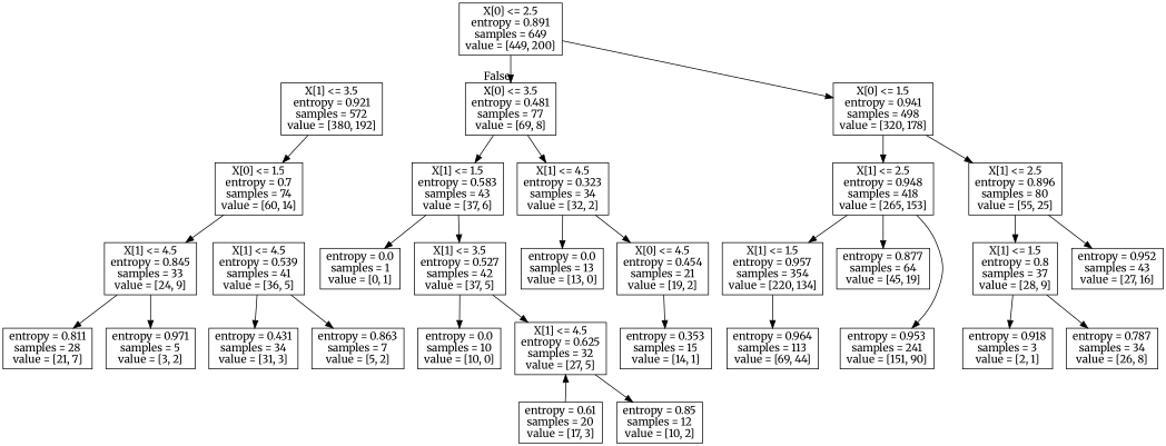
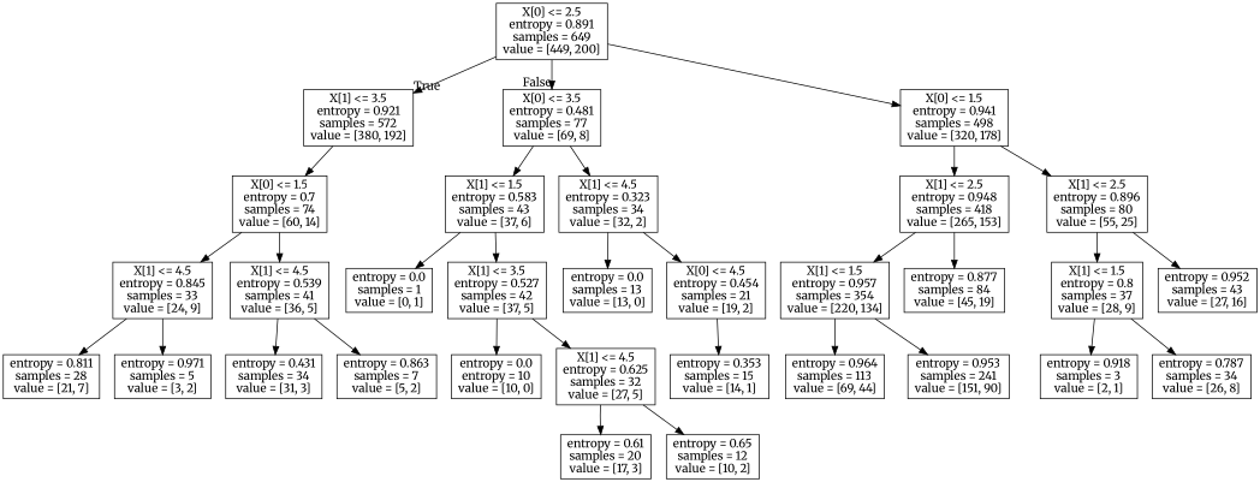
  digraph {
    fontname=Merriweather
    node [fontname=Merriweather shape=box]
    edge [fontname=Merriweather]
    n1 [label="X[0] <= 2.5\nentropy = 0.891\nsamples = 649\nvalue = [449, 200]"]
    n2 [label="X[1] <= 3.5\nentropy = 0.921\nsamples = 572\nvalue = [380, 192]"]
    n3 [label="X[0] <= 3.5\nentropy = 0.481\nsamples = 77\nvalue = [69, 8]"]
    n4 [label="X[0] <= 1.5\nentropy = 0.941\nsamples = 498\nvalue = [320, 178]"]
    n5 [label="X[0] <= 1.5\nentropy = 0.7\nsamples = 74\nvalue = [60, 14]"]
    n6 [label="X[1] <= 1.5\nentropy = 0.583\nsamples = 43\nvalue = [37, 6]"]
    n7 [label="X[1] <= 4.5\nentropy = 0.323\nsamples = 34\nvalue = [32, 2]"]
    n8 [label="X[1] <= 2.5\nentropy = 0.948\nsamples = 418\nvalue = [265, 153]"]
    n9 [label="X[1] <= 2.5\nentropy = 0.896\nsamples = 80\nvalue = [55, 25]"]
    n10 [label="X[1] <= 4.5\nentropy = 0.845\nsamples = 33\nvalue = [24, 9]"]
    n11 [label="X[1] <= 4.5\nentropy = 0.539\nsamples = 41\nvalue = [36, 5]"]
    n12 [label="X[1] <= 1.5\nentropy = 0.957\nsamples = 354\nvalue = [220, 134]"]
-   n13 [label="entropy = 0.877\nsamples = 64\nvalue = [45, 19]"]
+   n13 [label="entropy = 0.877\nsamples = 84\nvalue = [45, 19]"]
    n14 [label="X[1] <= 1.5\nentropy = 0.8\nsamples = 37\nvalue = [28, 9]"]
    n15 [label="entropy = 0.952\nsamples = 43\nvalue = [27, 16]"]
    n16 [label="entropy = 0.953\nsamples = 241\nvalue = [151, 90]"]
    n17 [label="entropy = 0.964\nsamples = 113\nvalue = [69, 44]"]
    n18 [label="entropy = 0.918\nsamples = 3\nvalue = [2, 1]"]
    n19 [label="entropy = 0.787\nsamples = 34\nvalue = [26, 8]"]
    n20 [label="entropy = 0.811\nsamples = 28\nvalue = [21, 7]"]
    n21 [label="entropy = 0.971\nsamples = 5\nvalue = [3, 2]"]
    n22 [label="entropy = 0.431\nsamples = 34\nvalue = [31, 3]"]
    n23 [label="entropy = 0.863\nsamples = 7\nvalue = [5, 2]"]
    n24 [label="entropy = 0.0\nsamples = 1\nvalue = [0, 1]"]
    n25 [label="X[1] <= 3.5\nentropy = 0.527\nsamples = 42\nvalue = [37, 5]"]
    n26 [label="entropy = 0.0\nsamples = 13\nvalue = [13, 0]"]
    n27 [label="X[0] <= 4.5\nentropy = 0.454\nsamples = 21\nvalue = [19, 2]"]
-   n28 [label="entropy = 0.0\nsamples = 10\nvalue = [10, 0]"]
+   n28 [label="entropy = 0.0\nentropy = 10\nvalue = [10, 0]"]
    n29 [label="X[1] <= 4.5\nentropy = 0.625\nsamples = 32\nvalue = [27, 5]"]
    n30 [label="entropy = 0.61\nsamples = 20\nvalue = [17, 3]"]
-   n31 [label="entropy = 0.85\nsamples = 12\nvalue = [10, 2]"]
+   n31 [label="entropy = 0.65\nsamples = 12\nvalue = [10, 2]"]
    n32 [label="entropy = 0.353\nsamples = 15\nvalue = [14, 1]"]
+   n1 -> n2 [headlabel=True labelangle=45 labeldistance=2.5]
    n1 -> n3 [headlabel=False labelangle=-45 labeldistance=2.5]
    n1 -> n4
    n2 -> n5
    n3 -> n6
    n3 -> n7
    n4 -> n8
    n4 -> n9
    n5 -> n10
+   n5 -> n11
    n6 -> n24
    n6 -> n25
    n7 -> n26
    n7 -> n27
    n8 -> n12
    n8 -> n13
    n9 -> n14
    n9 -> n15
    n10 -> n20
    n10 -> n21
    n11 -> n22
    n11 -> n23
-   n8 -> n16
+   n12 -> n16
    n12 -> n17
    n14 -> n18
    n14 -> n19
    n25 -> n28
    n25 -> n29
    n27 -> n32
-   n30 -> n29
+   n29 -> n30
    n29 -> n31
  }
